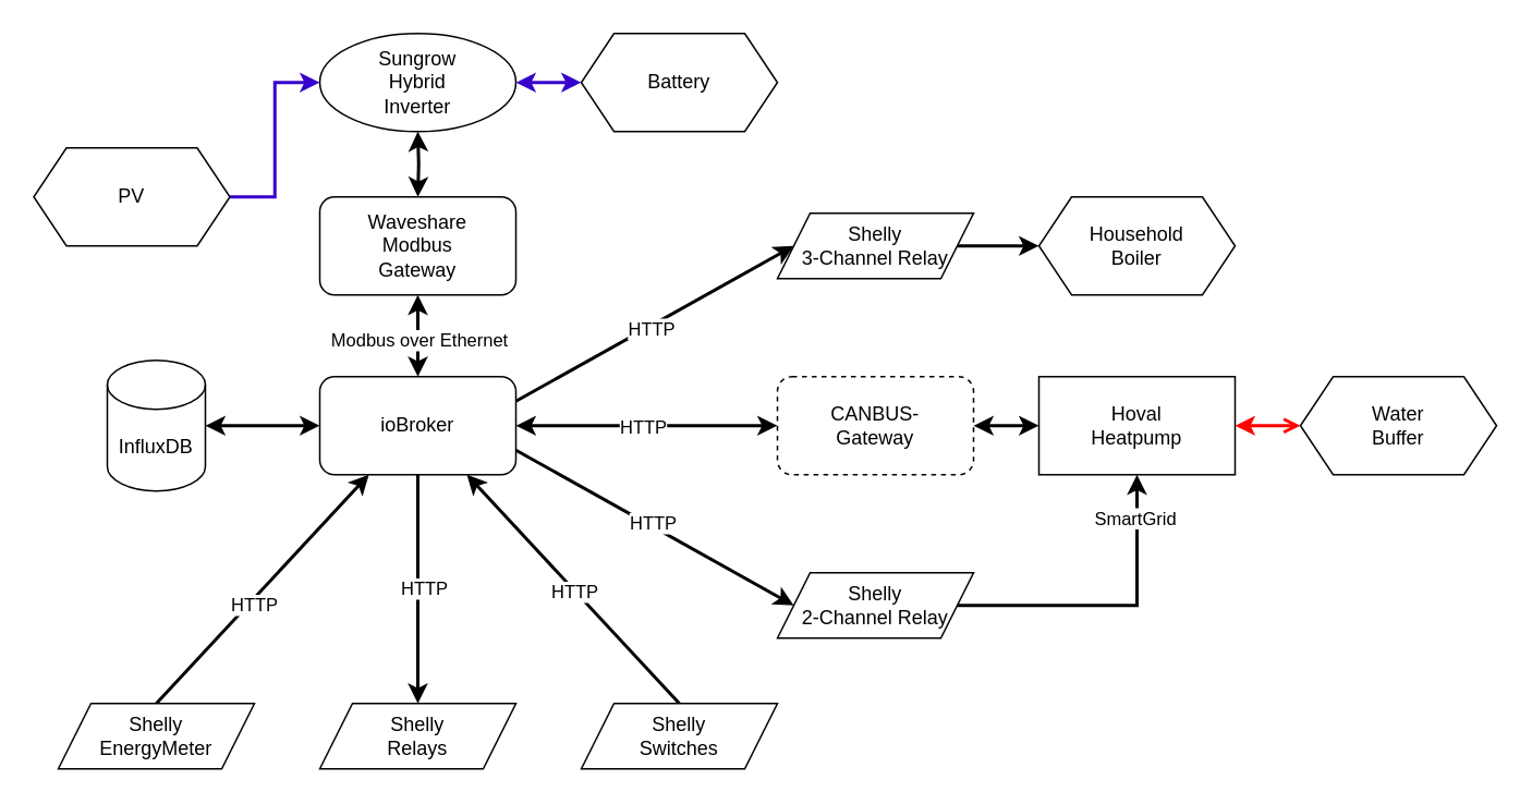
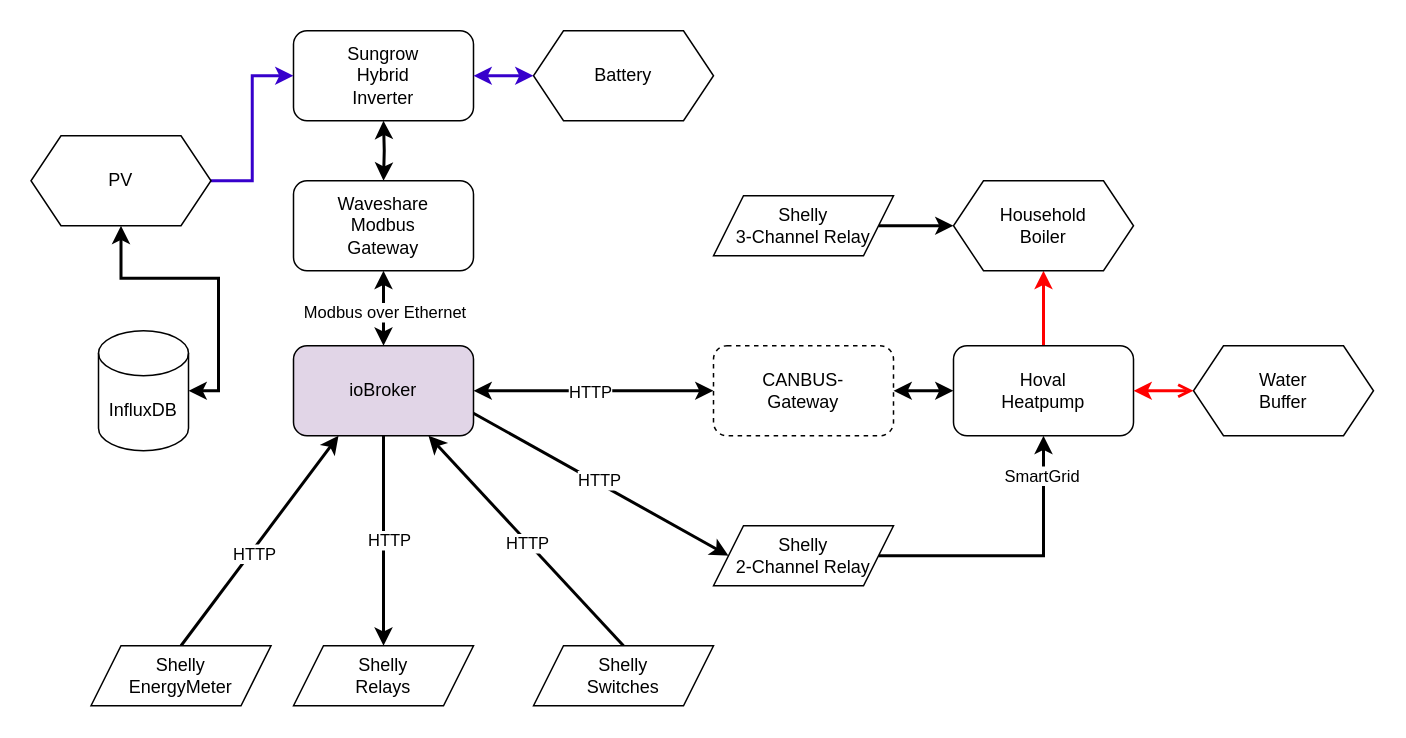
  <mxCell id="0" />
  <mxCell id="1" parent="0" />
  <mxCell id="2" style="edgeStyle=orthogonalEdgeStyle;rounded=0;orthogonalLoop=1;jettySize=auto;html=1;exitX=0.5;exitY=1;exitDx=0;exitDy=0;entryX=0.5;entryY=0;entryDx=0;entryDy=0;strokeWidth=2;" edge="1" parent="1" source="10" target="16"><mxGeometry relative="1" as="geometry" /></mxCell>
  <mxCell id="3" value="HTTP" style="edgeLabel;html=1;align=center;verticalAlign=middle;resizable=0;points=[];" vertex="1" connectable="0" parent="2"><mxGeometry x="-0.014" y="3" relative="1" as="geometry"><mxPoint as="offset" /></mxGeometry></mxCell>
  <mxCell id="4" style="rounded=0;orthogonalLoop=1;jettySize=auto;html=1;exitX=1;exitY=0.75;exitDx=0;exitDy=0;entryX=0;entryY=0.5;entryDx=0;entryDy=0;strokeWidth=2;" edge="1" parent="1" source="10" target="28"><mxGeometry relative="1" as="geometry" /></mxCell>
  <mxCell id="5" value="HTTP" style="edgeLabel;html=1;align=center;verticalAlign=middle;resizable=0;points=[];" vertex="1" connectable="0" parent="4"><mxGeometry x="-0.021" y="2" relative="1" as="geometry"><mxPoint as="offset" /></mxGeometry></mxCell>
- <mxCell id="6" style="rounded=0;orthogonalLoop=1;jettySize=auto;html=1;exitX=1;exitY=0.25;exitDx=0;exitDy=0;entryX=0;entryY=0.5;entryDx=0;entryDy=0;strokeWidth=2;" edge="1" parent="1" source="10" target="33"><mxGeometry relative="1" as="geometry" /></mxCell>
- <mxCell id="7" value="HTTP" style="edgeLabel;html=1;align=center;verticalAlign=middle;resizable=0;points=[];" vertex="1" connectable="0" parent="6"><mxGeometry x="-0.03" y="-1" relative="1" as="geometry"><mxPoint as="offset" /></mxGeometry></mxCell>
  <mxCell id="8" style="edgeStyle=orthogonalEdgeStyle;rounded=0;orthogonalLoop=1;jettySize=auto;html=1;exitX=0.5;exitY=0;exitDx=0;exitDy=0;entryX=0.5;entryY=1;entryDx=0;entryDy=0;startArrow=classic;startFill=1;strokeWidth=2;" edge="1" parent="1" source="10" target="34"><mxGeometry relative="1" as="geometry" /></mxCell>
  <mxCell id="9" value="Modbus over Ethernet" style="edgeLabel;html=1;align=center;verticalAlign=middle;resizable=0;points=[];" vertex="1" connectable="0" parent="8"><mxGeometry x="-0.08" relative="1" as="geometry"><mxPoint as="offset" /></mxGeometry></mxCell>
- <mxCell id="10" value="ioBroker" style="rounded=1;whiteSpace=wrap;html=1;" vertex="1" parent="1"><mxGeometry x="195" y="230" width="120" height="60" as="geometry" /></mxCell>
- <mxCell id="11" style="edgeStyle=orthogonalEdgeStyle;rounded=0;orthogonalLoop=1;jettySize=auto;html=1;exitX=1;exitY=0.5;exitDx=0;exitDy=0;exitPerimeter=0;entryX=0;entryY=0.5;entryDx=0;entryDy=0;startArrow=classic;startFill=1;strokeWidth=2;" edge="1" parent="1" source="12" target="10"><mxGeometry relative="1" as="geometry" /></mxCell>
+ <mxCell id="10" value="ioBroker" style="rounded=1;whiteSpace=wrap;html=1;fillColor=#e1d5e7;" vertex="1" parent="1"><mxGeometry x="195" y="230" width="120" height="60" as="geometry" /></mxCell>
+ <mxCell id="11" style="edgeStyle=orthogonalEdgeStyle;rounded=0;orthogonalLoop=1;jettySize=auto;html=1;exitX=1;exitY=0.5;exitDx=0;exitDy=0;exitPerimeter=0;startArrow=classic;startFill=1;strokeWidth=2;" edge="1" parent="1" source="12" target="38"><mxGeometry relative="1" as="geometry" /></mxCell>
  <mxCell id="12" value="InfluxDB" style="shape=cylinder3;whiteSpace=wrap;html=1;boundedLbl=1;backgroundOutline=1;size=15;" vertex="1" parent="1"><mxGeometry x="65" y="220" width="60" height="80" as="geometry" /></mxCell>
  <mxCell id="13" style="rounded=0;orthogonalLoop=1;jettySize=auto;html=1;exitX=0.5;exitY=0;exitDx=0;exitDy=0;entryX=0.25;entryY=1;entryDx=0;entryDy=0;strokeWidth=2;" edge="1" parent="1" source="15" target="10"><mxGeometry relative="1" as="geometry" /></mxCell>
  <mxCell id="14" value="HTTP" style="edgeLabel;html=1;align=center;verticalAlign=middle;resizable=0;points=[];" vertex="1" connectable="0" parent="13"><mxGeometry x="-0.112" y="-2" relative="1" as="geometry"><mxPoint as="offset" /></mxGeometry></mxCell>
- <mxCell id="15" value="Shelly&lt;br&gt;EnergyMeter" style="shape=parallelogram;perimeter=parallelogramPerimeter;whiteSpace=wrap;html=1;fixedSize=1;" vertex="1" parent="1"><mxGeometry x="35" y="430" width="120" height="40" as="geometry" /></mxCell>
+ <mxCell id="15" value="Shelly&lt;br&gt;EnergyMeter" style="shape=parallelogram;perimeter=parallelogramPerimeter;whiteSpace=wrap;html=1;fixedSize=1;" vertex="1" parent="1"><mxGeometry x="60" y="430" width="120" height="40" as="geometry" /></mxCell>
  <mxCell id="16" value="Shelly&lt;br&gt;Relays" style="shape=parallelogram;perimeter=parallelogramPerimeter;whiteSpace=wrap;html=1;fixedSize=1;" vertex="1" parent="1"><mxGeometry x="195" y="430" width="120" height="40" as="geometry" /></mxCell>
  <mxCell id="17" style="rounded=0;orthogonalLoop=1;jettySize=auto;html=1;exitX=0.5;exitY=0;exitDx=0;exitDy=0;entryX=0.75;entryY=1;entryDx=0;entryDy=0;strokeWidth=2;" edge="1" parent="1" source="19" target="10"><mxGeometry relative="1" as="geometry" /></mxCell>
  <mxCell id="18" value="HTTP" style="edgeLabel;html=1;align=center;verticalAlign=middle;resizable=0;points=[];" vertex="1" connectable="0" parent="17"><mxGeometry x="-0.015" y="1" relative="1" as="geometry"><mxPoint as="offset" /></mxGeometry></mxCell>
  <mxCell id="19" value="&lt;div&gt;Shelly&lt;/div&gt;&lt;div&gt;Switches&lt;/div&gt;" style="shape=parallelogram;perimeter=parallelogramPerimeter;whiteSpace=wrap;html=1;fixedSize=1;" vertex="1" parent="1"><mxGeometry x="355" y="430" width="120" height="40" as="geometry" /></mxCell>
  <mxCell id="20" value="&lt;div&gt;CANBUS-&lt;/div&gt;&lt;div&gt;Gateway&lt;br&gt;&lt;/div&gt;" style="rounded=1;whiteSpace=wrap;html=1;dashed=1;" vertex="1" parent="1"><mxGeometry x="475" y="230" width="120" height="60" as="geometry" /></mxCell>
  <mxCell id="21" style="edgeStyle=orthogonalEdgeStyle;rounded=0;orthogonalLoop=1;jettySize=auto;html=1;exitX=1;exitY=0.5;exitDx=0;exitDy=0;entryX=0;entryY=0.5;entryDx=0;entryDy=0;startArrow=classic;startFill=1;strokeWidth=2;" edge="1" parent="1" source="10" target="20"><mxGeometry relative="1" as="geometry"><mxPoint x="145" y="270" as="sourcePoint" /><mxPoint x="205" y="270" as="targetPoint" /></mxGeometry></mxCell>
  <mxCell id="22" value="HTTP" style="edgeLabel;html=1;align=center;verticalAlign=middle;resizable=0;points=[];" vertex="1" connectable="0" parent="21"><mxGeometry x="-0.037" relative="1" as="geometry"><mxPoint as="offset" /></mxGeometry></mxCell>
- <mxCell id="24" value="Hoval&lt;br&gt;Heatpump" style="whiteSpace=wrap;html=1;rounded=0;" vertex="1" parent="1"><mxGeometry x="635" y="230" width="120" height="60" as="geometry" /></mxCell>
+ <mxCell id="23" style="edgeStyle=orthogonalEdgeStyle;rounded=0;orthogonalLoop=1;jettySize=auto;html=1;exitX=0.5;exitY=0;exitDx=0;exitDy=0;entryX=0.5;entryY=1;entryDx=0;entryDy=0;strokeWidth=2;fillColor=#e51400;strokeColor=#Ff0000;" edge="1" parent="1" source="24" target="29"><mxGeometry relative="1" as="geometry" /></mxCell>
+ <mxCell id="24" value="Hoval&lt;br&gt;Heatpump" style="rounded=1;whiteSpace=wrap;html=1;" vertex="1" parent="1"><mxGeometry x="635" y="230" width="120" height="60" as="geometry" /></mxCell>
  <mxCell id="25" style="edgeStyle=orthogonalEdgeStyle;rounded=0;orthogonalLoop=1;jettySize=auto;html=1;exitX=1;exitY=0.5;exitDx=0;exitDy=0;entryX=0;entryY=0.5;entryDx=0;entryDy=0;startArrow=classic;startFill=1;strokeWidth=2;" edge="1" parent="1" source="20" target="24"><mxGeometry relative="1" as="geometry"><mxPoint x="325" y="270" as="sourcePoint" /><mxPoint x="485" y="270" as="targetPoint" /></mxGeometry></mxCell>
  <mxCell id="26" style="edgeStyle=orthogonalEdgeStyle;rounded=0;orthogonalLoop=1;jettySize=auto;html=1;exitX=1;exitY=0.5;exitDx=0;exitDy=0;entryX=0.5;entryY=1;entryDx=0;entryDy=0;strokeWidth=2;" edge="1" parent="1" source="28" target="24"><mxGeometry relative="1" as="geometry" /></mxCell>
  <mxCell id="27" value="SmartGrid" style="edgeLabel;html=1;align=center;verticalAlign=middle;resizable=0;points=[];" vertex="1" connectable="0" parent="26"><mxGeometry x="-0.3" y="-1" relative="1" as="geometry"><mxPoint x="41" y="-55" as="offset" /></mxGeometry></mxCell>
  <mxCell id="28" value="Shelly&lt;br&gt;2-Channel Relay" style="shape=parallelogram;perimeter=parallelogramPerimeter;whiteSpace=wrap;html=1;fixedSize=1;" vertex="1" parent="1"><mxGeometry x="475" y="350" width="120" height="40" as="geometry" /></mxCell>
  <mxCell id="29" value="Household&lt;br&gt;Boiler" style="shape=hexagon;perimeter=hexagonPerimeter2;whiteSpace=wrap;html=1;fixedSize=1;" vertex="1" parent="1"><mxGeometry x="635" y="120" width="120" height="60" as="geometry" /></mxCell>
  <mxCell id="30" value="Water &lt;br&gt;Buffer" style="shape=hexagon;perimeter=hexagonPerimeter2;whiteSpace=wrap;html=1;fixedSize=1;" vertex="1" parent="1"><mxGeometry x="795" y="230" width="120" height="60" as="geometry" /></mxCell>
  <mxCell id="31" style="edgeStyle=orthogonalEdgeStyle;rounded=0;orthogonalLoop=1;jettySize=auto;html=1;exitX=1;exitY=0.5;exitDx=0;exitDy=0;entryX=0;entryY=0.5;entryDx=0;entryDy=0;strokeWidth=2;fillColor=#e51400;strokeColor=#Ff0000;startArrow=classic;startFill=1;endArrow=open;" edge="1" parent="1" source="24" target="30"><mxGeometry relative="1" as="geometry"><mxPoint x="705" y="240" as="sourcePoint" /><mxPoint x="705" y="200" as="targetPoint" /></mxGeometry></mxCell>
  <mxCell id="32" style="edgeStyle=orthogonalEdgeStyle;rounded=0;orthogonalLoop=1;jettySize=auto;html=1;exitX=1;exitY=0.5;exitDx=0;exitDy=0;entryX=0;entryY=0.5;entryDx=0;entryDy=0;strokeWidth=2;" edge="1" parent="1" source="33" target="29"><mxGeometry relative="1" as="geometry" /></mxCell>
  <mxCell id="33" value="Shelly&lt;br&gt;3-Channel Relay" style="shape=parallelogram;perimeter=parallelogramPerimeter;whiteSpace=wrap;html=1;fixedSize=1;" vertex="1" parent="1"><mxGeometry x="475" y="130" width="120" height="40" as="geometry" /></mxCell>
  <mxCell id="34" value="&lt;div&gt;Waveshare&lt;/div&gt;&lt;div&gt;Modbus&lt;br&gt;Gateway&lt;br&gt;&lt;/div&gt;" style="rounded=1;whiteSpace=wrap;html=1;" vertex="1" parent="1"><mxGeometry x="195" y="120" width="120" height="60" as="geometry" /></mxCell>
- <mxCell id="35" value="Sungrow&lt;br&gt;Hybrid&lt;br&gt;Inverter" style="ellipse;whiteSpace=wrap;html=1;" vertex="1" parent="1"><mxGeometry x="195" y="20" width="120" height="60" as="geometry" /></mxCell>
+ <mxCell id="35" value="Sungrow&lt;br&gt;Hybrid&lt;br&gt;Inverter" style="rounded=1;whiteSpace=wrap;html=1;" vertex="1" parent="1"><mxGeometry x="195" y="20" width="120" height="60" as="geometry" /></mxCell>
  <mxCell id="36" style="edgeStyle=orthogonalEdgeStyle;rounded=0;orthogonalLoop=1;jettySize=auto;html=1;entryX=0.5;entryY=1;entryDx=0;entryDy=0;startArrow=classic;startFill=1;strokeWidth=2;" edge="1" parent="1" target="35"><mxGeometry relative="1" as="geometry"><mxPoint x="255" y="120" as="sourcePoint" /><mxPoint x="265" y="190" as="targetPoint" /></mxGeometry></mxCell>
  <mxCell id="37" style="edgeStyle=orthogonalEdgeStyle;rounded=0;orthogonalLoop=1;jettySize=auto;html=1;exitX=1;exitY=0.5;exitDx=0;exitDy=0;entryX=0;entryY=0.5;entryDx=0;entryDy=0;strokeWidth=2;fillColor=#6a00ff;strokeColor=#3700CC;" edge="1" parent="1" source="38" target="35"><mxGeometry relative="1" as="geometry" /></mxCell>
  <mxCell id="38" value="PV" style="shape=hexagon;perimeter=hexagonPerimeter2;whiteSpace=wrap;html=1;fixedSize=1;" vertex="1" parent="1"><mxGeometry x="20" y="90" width="120" height="60" as="geometry" /></mxCell>
  <mxCell id="39" value="Battery" style="shape=hexagon;perimeter=hexagonPerimeter2;whiteSpace=wrap;html=1;fixedSize=1;" vertex="1" parent="1"><mxGeometry x="355" y="20" width="120" height="60" as="geometry" /></mxCell>
  <mxCell id="40" style="edgeStyle=orthogonalEdgeStyle;rounded=0;orthogonalLoop=1;jettySize=auto;html=1;entryX=0;entryY=0.5;entryDx=0;entryDy=0;startArrow=classic;startFill=1;strokeWidth=2;exitX=1;exitY=0.5;exitDx=0;exitDy=0;fillColor=#6a00ff;strokeColor=#3700CC;" edge="1" parent="1" source="35" target="39"><mxGeometry relative="1" as="geometry"><mxPoint x="265" y="130" as="sourcePoint" /><mxPoint x="265" y="90" as="targetPoint" /></mxGeometry></mxCell>
